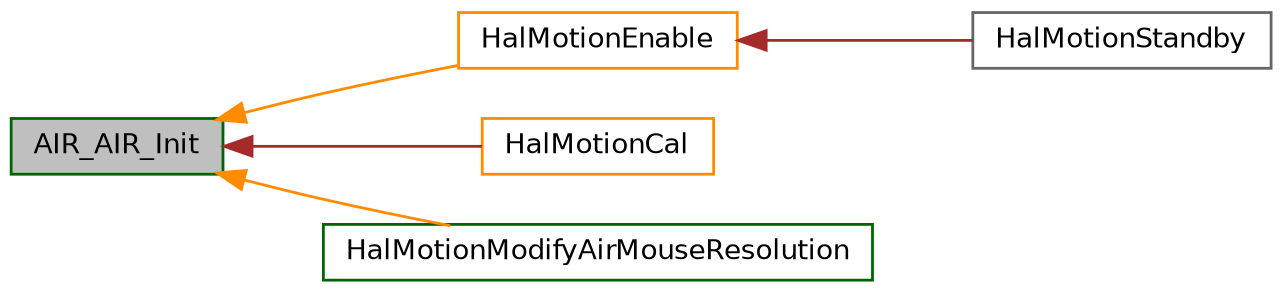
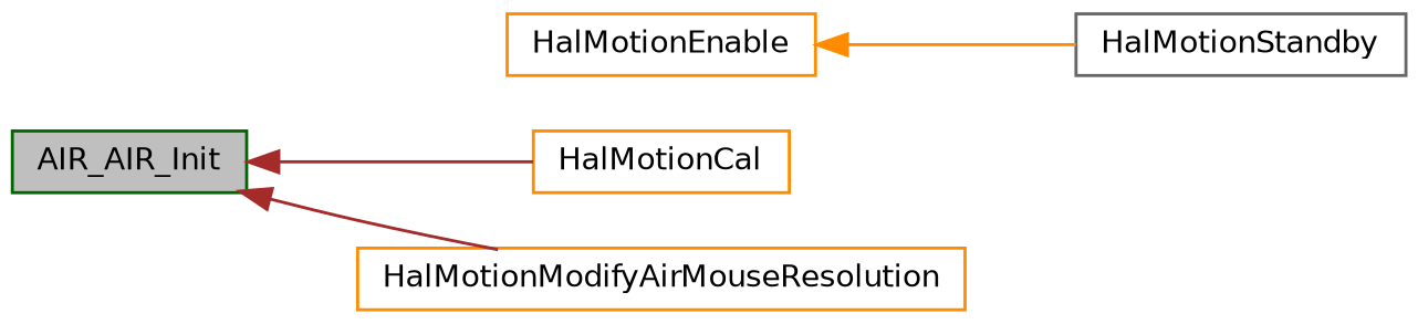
  digraph {
    rankdir=LR
    node [color=darkgreen fillcolor=white fontname=Helvetica fontsize=10 shape=record style=filled]
    edge [color=darkorange dir=back fontname=Helvetica fontsize=10 labelfontname=Helvetica labelfontsize=10 style=solid]
    n1 [fillcolor=grey75 fontcolor=black height=0.2 label=AIR_AIR_Init width=0.4]
    n2 [color=darkorange height=0.2 label=HalMotionEnable width=0.4]
    n3 [color=darkorange height=0.2 label=HalMotionCal width=0.4]
-   n4 [height=0.2 label=HalMotionModifyAirMouseResolution width=0.4]
+   n4 [color=darkorange height=0.2 label=HalMotionModifyAirMouseResolution width=0.4]
    n5 [color=gray40 height=0.2 label=HalMotionStandby width=0.4]
-   n1 -> n2
    n1 -> n3 [color=brown]
-   n1 -> n4
-   n2 -> n5 [color=brown]
+   n1 -> n4 [color=brown]
+   n2 -> n5
  }
